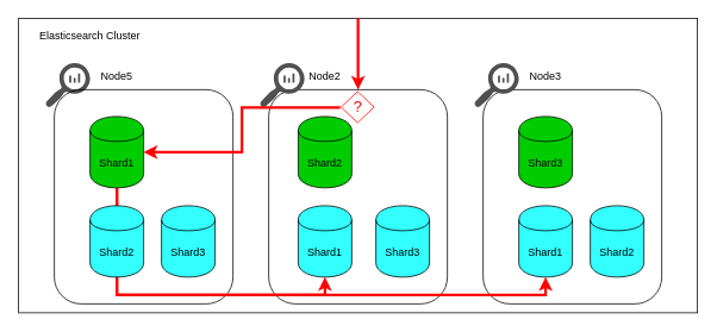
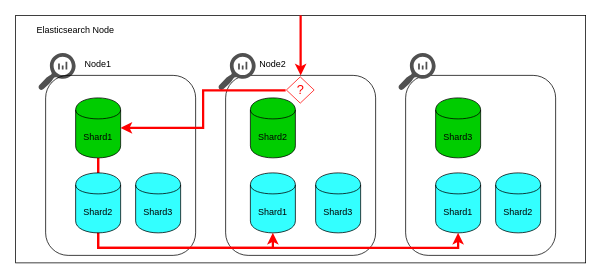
  <mxCell id="0" />
  <mxCell id="1" parent="0" />
  <mxCell id="2" value="" style="rounded=0;whiteSpace=wrap;html=1;fillColor=none;" parent="1" vertex="1"><mxGeometry x="20" y="20" width="760" height="330" as="geometry" /></mxCell>
  <mxCell id="3" value="" style="pointerEvents=1;shadow=0;dashed=0;html=1;strokeColor=none;labelPosition=center;verticalLabelPosition=bottom;verticalAlign=top;align=center;fillColor=#505050;shape=mxgraph.mscae.oms.log_search" parent="1" vertex="1"><mxGeometry x="50" y="70" width="50" height="50" as="geometry" /></mxCell>
  <mxCell id="4" value="" style="rounded=1;whiteSpace=wrap;html=1;fillColor=none;" parent="1" vertex="1"><mxGeometry x="60" y="100" width="200" height="240" as="geometry" /></mxCell>
  <mxCell id="5" value="" style="rounded=1;whiteSpace=wrap;html=1;fillColor=none;" parent="1" vertex="1"><mxGeometry x="300" y="100" width="200" height="240" as="geometry" /></mxCell>
  <mxCell id="6" value="" style="rounded=1;whiteSpace=wrap;html=1;fillColor=none;" parent="1" vertex="1"><mxGeometry x="540" y="100" width="200" height="240" as="geometry" /></mxCell>
  <mxCell id="7" value="" style="pointerEvents=1;shadow=0;dashed=0;html=1;strokeColor=none;labelPosition=center;verticalLabelPosition=bottom;verticalAlign=top;align=center;fillColor=#505050;shape=mxgraph.mscae.oms.log_search" parent="1" vertex="1"><mxGeometry x="290" y="70" width="50" height="50" as="geometry" /></mxCell>
  <mxCell id="8" value="" style="pointerEvents=1;shadow=0;dashed=0;html=1;strokeColor=none;labelPosition=center;verticalLabelPosition=bottom;verticalAlign=top;align=center;fillColor=#505050;shape=mxgraph.mscae.oms.log_search" parent="1" vertex="1"><mxGeometry x="530" y="70" width="50" height="50" as="geometry" /></mxCell>
  <mxCell id="9" style="edgeStyle=orthogonalEdgeStyle;rounded=0;orthogonalLoop=1;jettySize=auto;html=1;entryX=0.5;entryY=1;entryDx=0;entryDy=0;strokeColor=#FF0000;strokeWidth=3;exitX=0.5;exitY=1;exitDx=0;exitDy=0;startArrow=none;startFill=0;endArrow=classic;endFill=1;" parent="1" source="11" target="12" edge="1"><mxGeometry relative="1" as="geometry"><Array as="points"><mxPoint x="130" y="330" /><mxPoint x="363" y="330" /></Array></mxGeometry></mxCell>
  <mxCell id="10" style="edgeStyle=orthogonalEdgeStyle;rounded=0;orthogonalLoop=1;jettySize=auto;html=1;entryX=0.5;entryY=1;entryDx=0;entryDy=0;strokeColor=#FF0000;strokeWidth=3;exitX=0.5;exitY=1;exitDx=0;exitDy=0;startArrow=none;startFill=0;endArrow=classic;endFill=1;" parent="1" source="11" target="13" edge="1"><mxGeometry relative="1" as="geometry" /></mxCell>
  <mxCell id="11" value="Shard1" style="shape=cylinder;whiteSpace=wrap;html=1;boundedLbl=1;backgroundOutline=1;fillColor=#00CC00;" parent="1" vertex="1"><mxGeometry x="100" y="130" width="60" height="80" as="geometry" /></mxCell>
  <mxCell id="12" value="Shard1" style="shape=cylinder;whiteSpace=wrap;html=1;boundedLbl=1;backgroundOutline=1;fillColor=#33FFFF;" parent="1" vertex="1"><mxGeometry x="333" y="230" width="60" height="80" as="geometry" /></mxCell>
  <mxCell id="13" value="Shard1" style="shape=cylinder;whiteSpace=wrap;html=1;boundedLbl=1;backgroundOutline=1;fillColor=#33FFFF;" parent="1" vertex="1"><mxGeometry x="580" y="230" width="60" height="80" as="geometry" /></mxCell>
  <mxCell id="14" value="Shard2" style="shape=cylinder;whiteSpace=wrap;html=1;boundedLbl=1;backgroundOutline=1;fillColor=#33FFFF;" parent="1" vertex="1"><mxGeometry x="100" y="230" width="60" height="80" as="geometry" /></mxCell>
  <mxCell id="15" value="Shard2" style="shape=cylinder;whiteSpace=wrap;html=1;boundedLbl=1;backgroundOutline=1;fillColor=#00CC00;" parent="1" vertex="1"><mxGeometry x="333" y="130" width="60" height="80" as="geometry" /></mxCell>
  <mxCell id="16" value="Shard2" style="shape=cylinder;whiteSpace=wrap;html=1;boundedLbl=1;backgroundOutline=1;fillColor=#33FFFF;" parent="1" vertex="1"><mxGeometry x="660" y="230" width="60" height="80" as="geometry" /></mxCell>
  <mxCell id="17" value="Shard3" style="shape=cylinder;whiteSpace=wrap;html=1;boundedLbl=1;backgroundOutline=1;fillColor=#33FFFF;" parent="1" vertex="1"><mxGeometry x="180" y="230" width="60" height="80" as="geometry" /></mxCell>
  <mxCell id="18" value="Shard3" style="shape=cylinder;whiteSpace=wrap;html=1;boundedLbl=1;backgroundOutline=1;fillColor=#33FFFF;" parent="1" vertex="1"><mxGeometry x="420" y="230" width="60" height="80" as="geometry" /></mxCell>
  <mxCell id="19" value="Shard3" style="shape=cylinder;whiteSpace=wrap;html=1;boundedLbl=1;backgroundOutline=1;fillColor=#00CC00;" parent="1" vertex="1"><mxGeometry x="580" y="130" width="60" height="80" as="geometry" /></mxCell>
- <mxCell id="20" value="Elasticsearch Cluster" style="text;html=1;strokeColor=none;fillColor=none;align=center;verticalAlign=middle;whiteSpace=wrap;rounded=0;" parent="1" vertex="1"><mxGeometry x="40" y="30" width="120" height="20" as="geometry" /></mxCell>
- <mxCell id="21" value="Node5" style="text;html=1;strokeColor=none;fillColor=none;align=center;verticalAlign=middle;whiteSpace=wrap;rounded=0;" parent="1" vertex="1"><mxGeometry x="110" y="75" width="40" height="20" as="geometry" /></mxCell>
+ <mxCell id="20" value="Elasticsearch Node" style="text;html=1;strokeColor=none;fillColor=none;align=center;verticalAlign=middle;whiteSpace=wrap;rounded=0;" parent="1" vertex="1"><mxGeometry x="40" y="30" width="120" height="20" as="geometry" /></mxCell>
+ <mxCell id="21" value="Node1" style="text;html=1;strokeColor=none;fillColor=none;align=center;verticalAlign=middle;whiteSpace=wrap;rounded=0;" parent="1" vertex="1"><mxGeometry x="110" y="75" width="40" height="20" as="geometry" /></mxCell>
  <mxCell id="22" value="Node2" style="text;html=1;strokeColor=none;fillColor=none;align=center;verticalAlign=middle;whiteSpace=wrap;rounded=0;" parent="1" vertex="1"><mxGeometry x="343" y="75" width="40" height="20" as="geometry" /></mxCell>
- <mxCell id="23" value="Node3" style="text;html=1;strokeColor=none;fillColor=none;align=center;verticalAlign=middle;whiteSpace=wrap;rounded=0;" parent="1" vertex="1"><mxGeometry x="590" y="75" width="40" height="20" as="geometry" /></mxCell>
  <mxCell id="24" value="" style="endArrow=classic;html=1;strokeColor=#FF0000;strokeWidth=3;exitX=0.5;exitY=0;exitDx=0;exitDy=0;" parent="1" source="2" target="5" edge="1"><mxGeometry width="50" height="50" relative="1" as="geometry"><mxPoint x="410" y="145" as="sourcePoint" /><mxPoint x="460" y="95" as="targetPoint" /></mxGeometry></mxCell>
  <mxCell id="25" style="edgeStyle=orthogonalEdgeStyle;rounded=0;orthogonalLoop=1;jettySize=auto;html=1;strokeColor=#FF0000;strokeWidth=3;" parent="1" source="26" target="11" edge="1"><mxGeometry relative="1" as="geometry" /></mxCell>
  <mxCell id="26" value="&lt;font color=&quot;#ff0000&quot; style=&quot;font-size: 17px&quot;&gt;?&lt;/font&gt;" style="text;html=1;strokeColor=none;fillColor=none;align=center;verticalAlign=middle;whiteSpace=wrap;rounded=0;" parent="1" vertex="1"><mxGeometry x="380" y="100" width="40" height="40" as="geometry" /></mxCell>
  <mxCell id="27" value="" style="rhombus;whiteSpace=wrap;html=1;fillColor=none;strokeColor=#FF0000;" vertex="1" parent="1"><mxGeometry x="381" y="102" width="37" height="35" as="geometry" /></mxCell>
